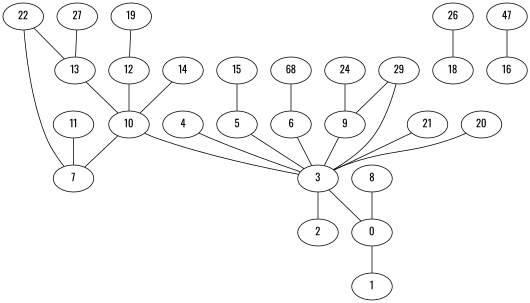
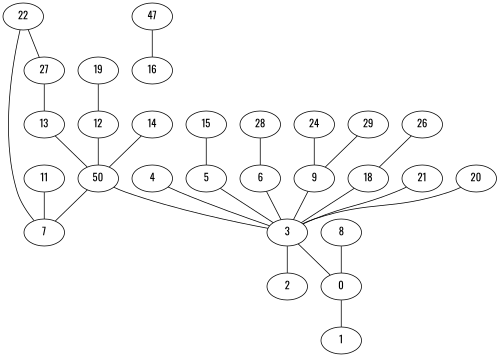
  graph {
    fontname=Oswald
    node [fontname=Oswald]
    edge [fontname=Oswald]
-   10
+   10 [label=50]
    7
    3
    2
    0
    1
    12
    13
    14
    22
    27
    19
    4
    5
    6
    9
    18
    21
    11
    n20 [label=47]
    16
    26
    24
    29
-   28 [label=68]
+   28
    15
    8
    20
    10 -- 7
    10 -- 3
    3 -- 2
    3 -- 0
    0 -- 1
    12 -- 10
    13 -- 10
    14 -- 10
    22 -- 7
-   22 -- 13
+   22 -- 27
    27 -- 13
    19 -- 12
    4 -- 3
    5 -- 3
    6 -- 3
    9 -- 3
-   29 -- 3
+   18 -- 3
    21 -- 3
    11 -- 7
    n20 -- 16
    26 -- 18
    24 -- 9
    29 -- 9
    28 -- 6
    15 -- 5
    8 -- 0
    20 -- 3
  }
